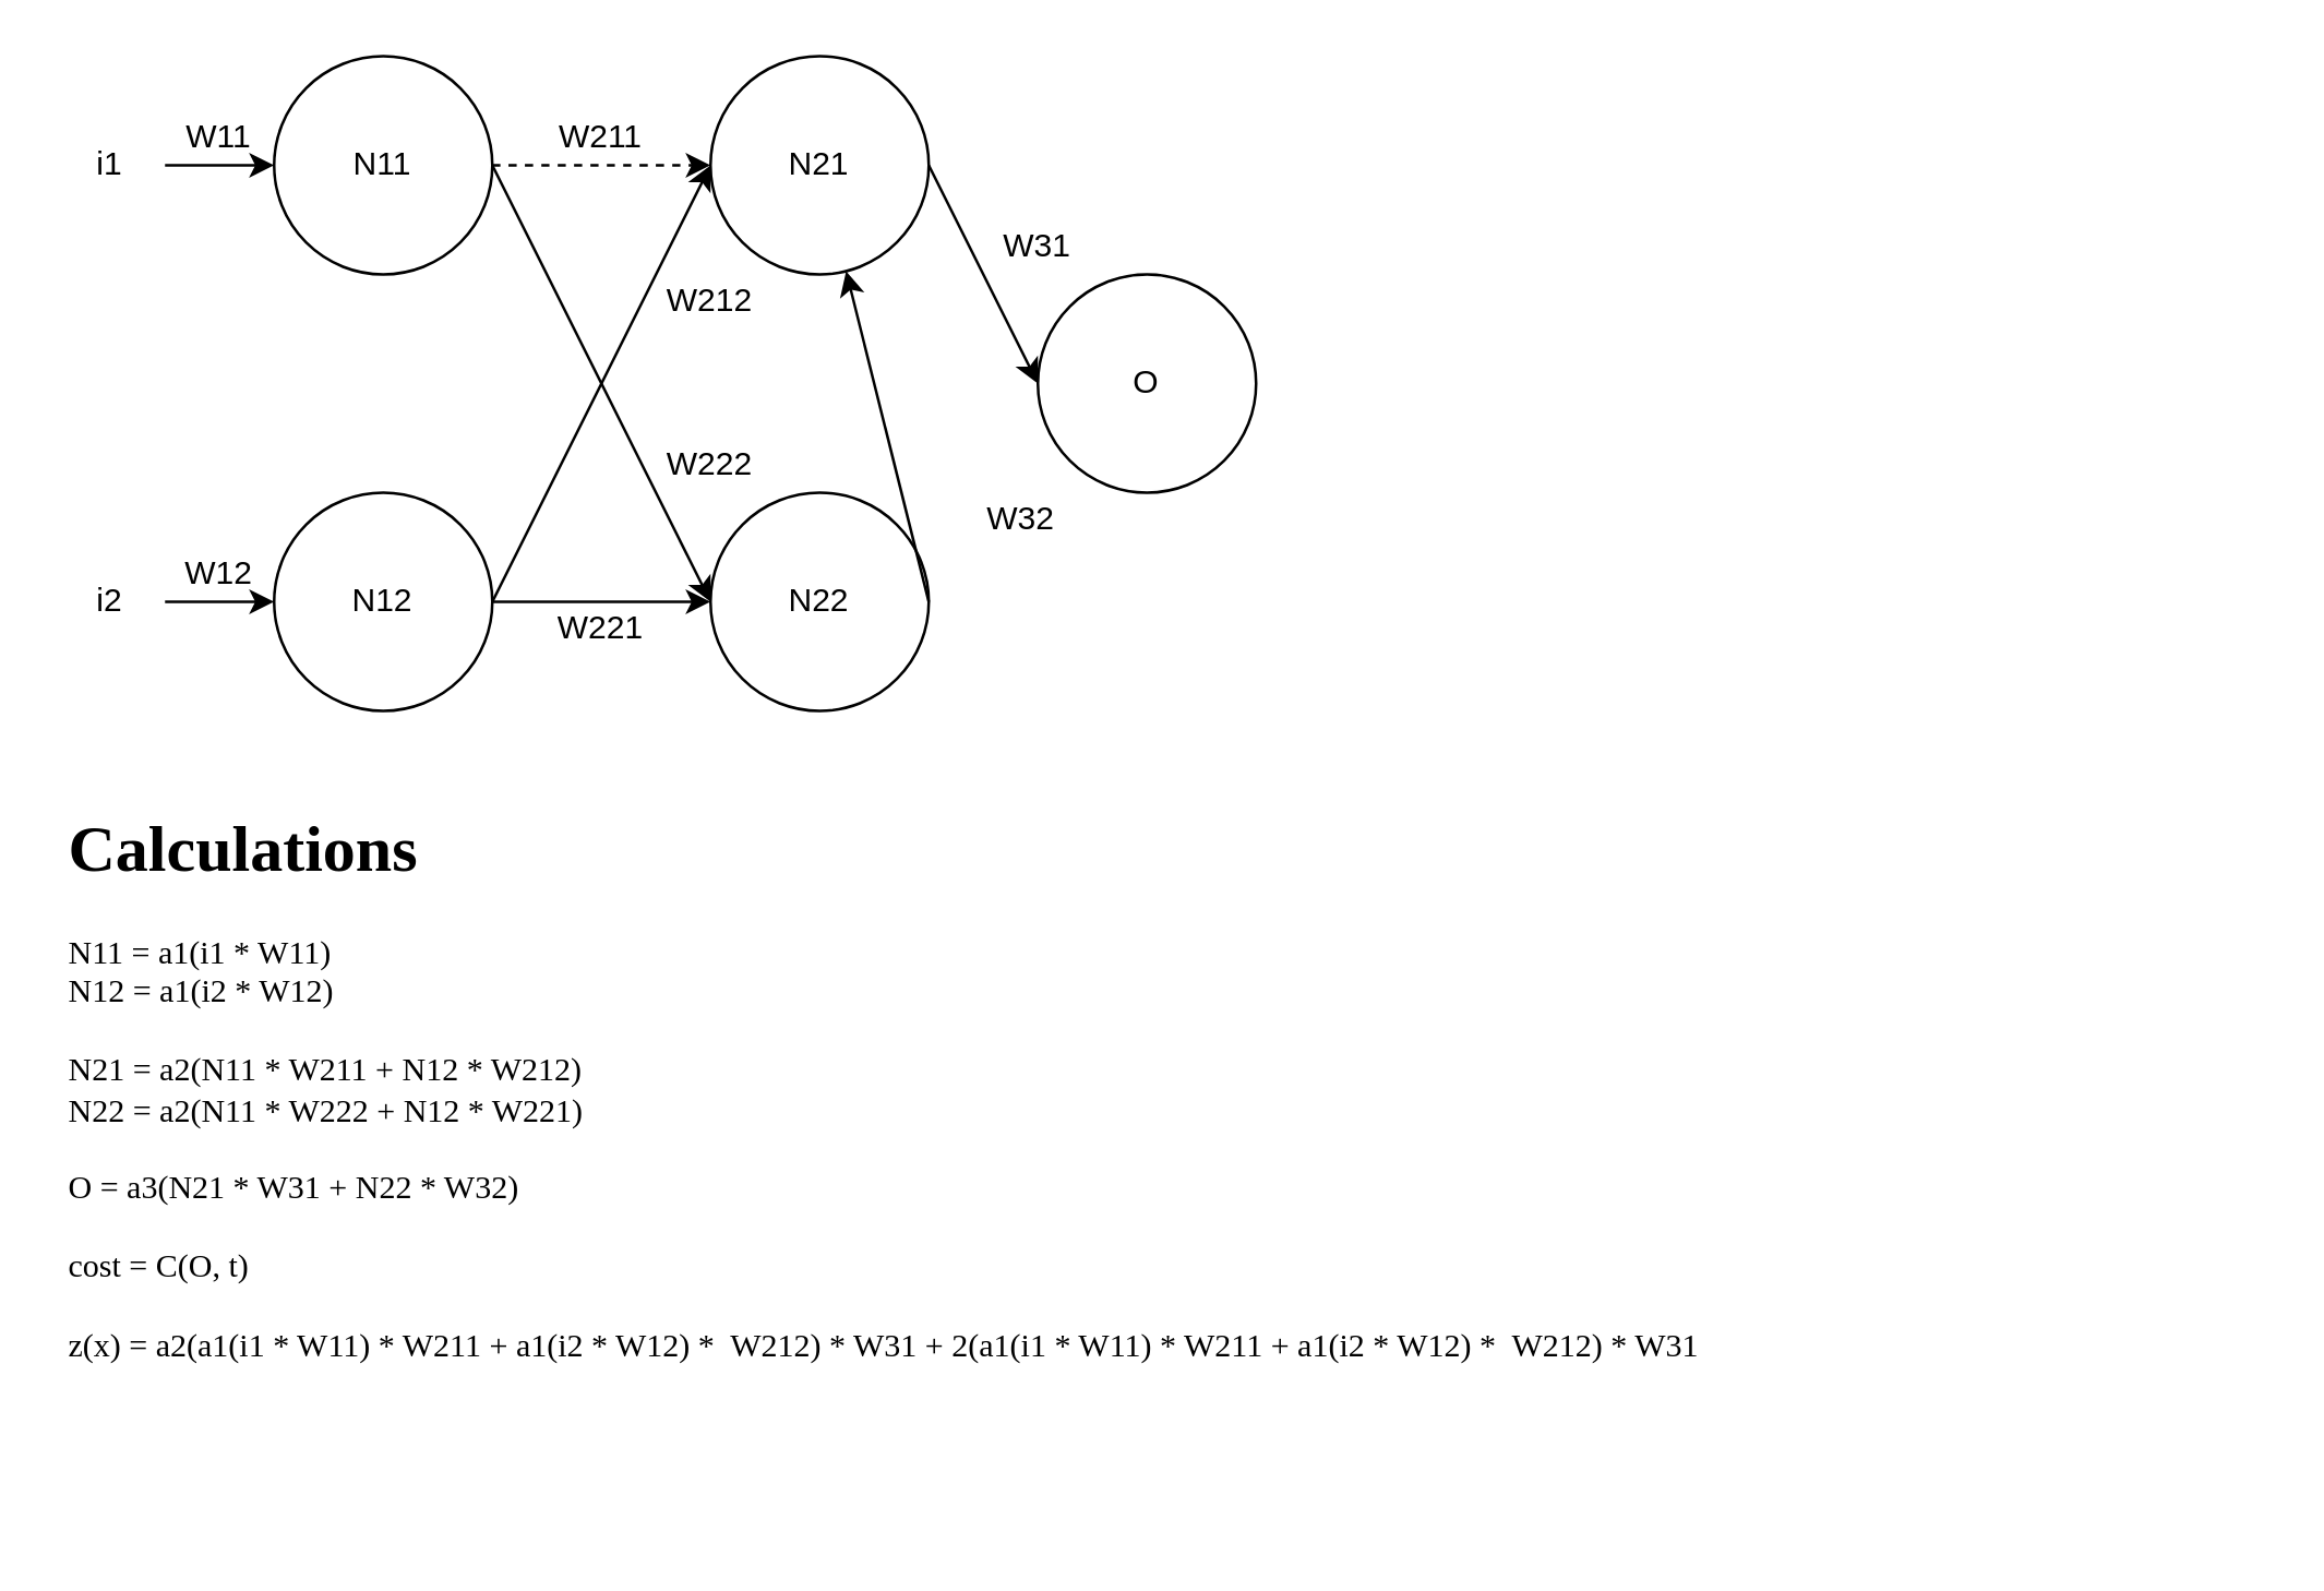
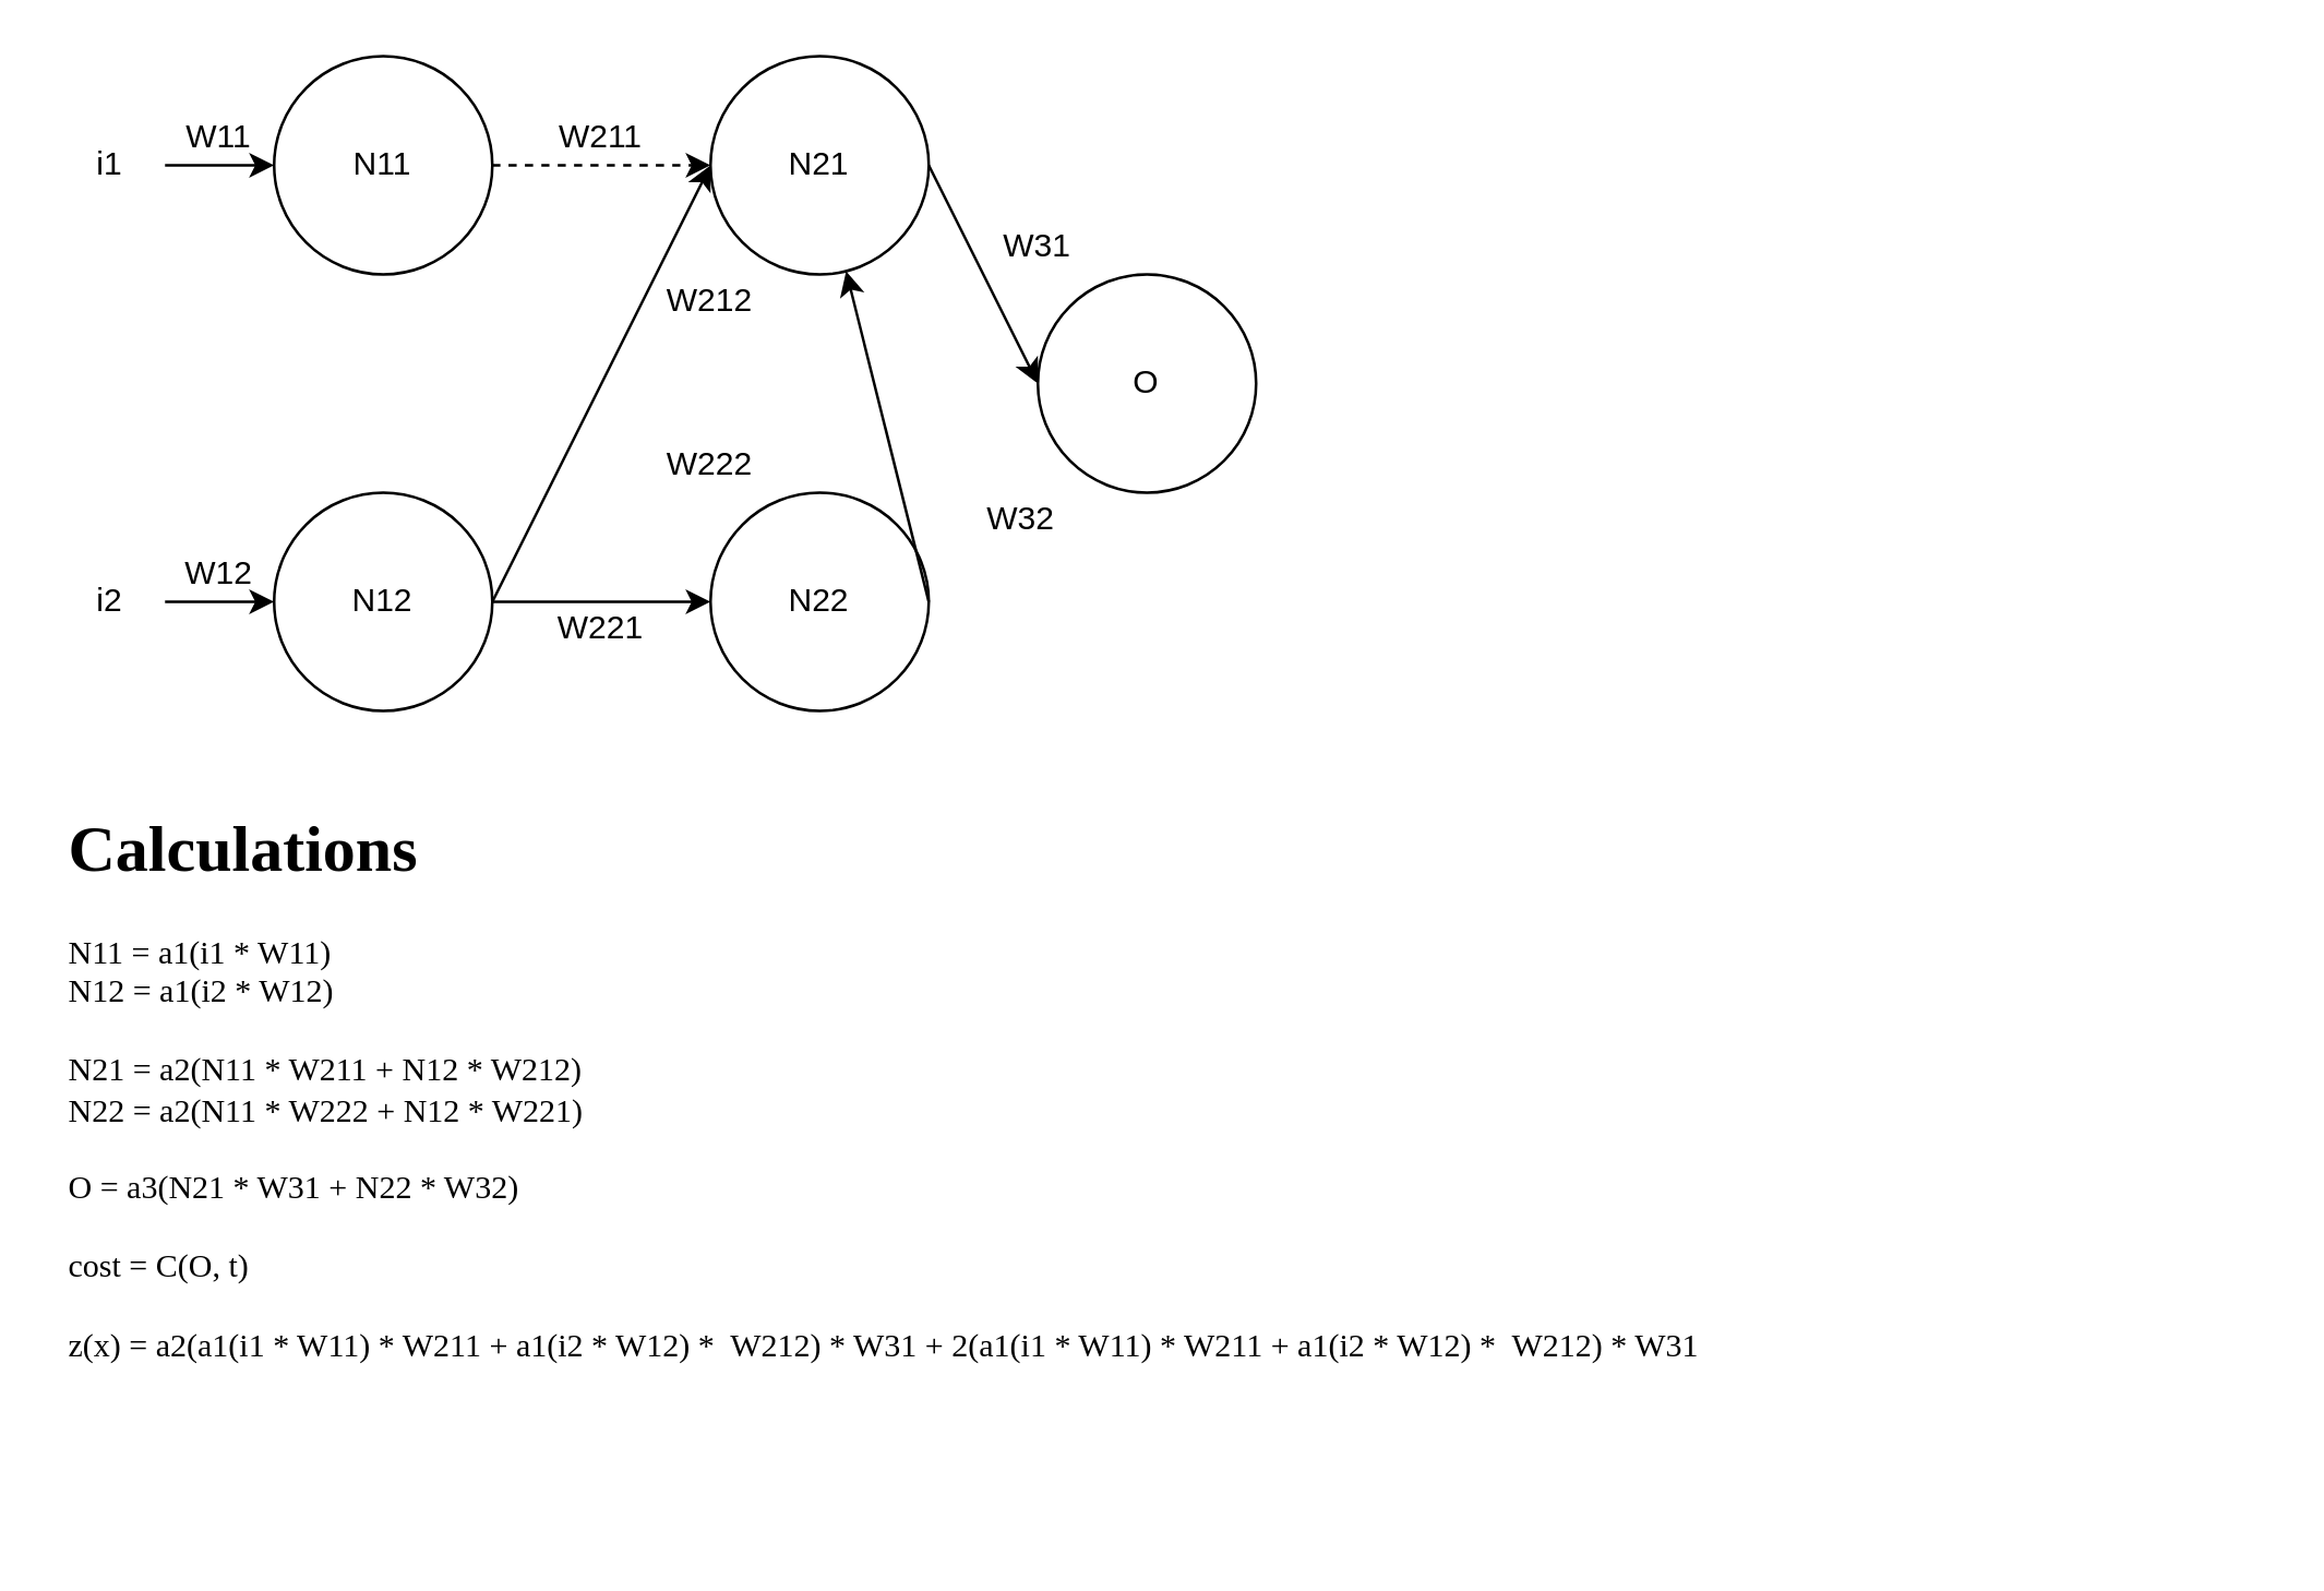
  <mxCell id="0" />
  <mxCell id="1" parent="0" />
  <mxCell id="2" value="&lt;h1&gt;&lt;font face=&quot;IBM Plex Sans Arabic&quot; data-font-src=&quot;https://fonts.googleapis.com/css?family=IBM+Plex+Sans+Arabic&quot;&gt;Calculations&lt;/font&gt;&lt;/h1&gt;&lt;div&gt;&lt;font face=&quot;IBM Plex Sans Arabic&quot; data-font-src=&quot;https://fonts.googleapis.com/css?family=IBM+Plex+Sans+Arabic&quot;&gt;N11 = a1(i1 * W11)&lt;/font&gt;&lt;/div&gt;&lt;div&gt;&lt;font face=&quot;IBM Plex Sans Arabic&quot; data-font-src=&quot;https://fonts.googleapis.com/css?family=IBM+Plex+Sans+Arabic&quot;&gt;N12 = a1(i2 * W12)&lt;/font&gt;&lt;/div&gt;&lt;div&gt;&lt;font face=&quot;IBM Plex Sans Arabic&quot; data-font-src=&quot;https://fonts.googleapis.com/css?family=IBM+Plex+Sans+Arabic&quot;&gt;&lt;br&gt;&lt;/font&gt;&lt;/div&gt;&lt;div&gt;&lt;font face=&quot;IBM Plex Sans Arabic&quot; data-font-src=&quot;https://fonts.googleapis.com/css?family=IBM+Plex+Sans+Arabic&quot;&gt;N21 = a2(N11 * W211 + N12 * W212)&lt;/font&gt;&lt;/div&gt;&lt;div&gt;&lt;font face=&quot;IBM Plex Sans Arabic&quot; data-font-src=&quot;https://fonts.googleapis.com/css?family=IBM+Plex+Sans+Arabic&quot;&gt;N22 = a2(N11 * W222 + N12 * W221)&lt;/font&gt;&lt;/div&gt;&lt;div&gt;&lt;font face=&quot;IBM Plex Sans Arabic&quot; data-font-src=&quot;https://fonts.googleapis.com/css?family=IBM+Plex+Sans+Arabic&quot;&gt;&lt;br&gt;&lt;/font&gt;&lt;/div&gt;&lt;div&gt;&lt;font face=&quot;IBM Plex Sans Arabic&quot; data-font-src=&quot;https://fonts.googleapis.com/css?family=IBM+Plex+Sans+Arabic&quot;&gt;O = a3(N21 * W31 + N22 * W32)&lt;/font&gt;&lt;/div&gt;&lt;div&gt;&lt;font face=&quot;IBM Plex Sans Arabic&quot; data-font-src=&quot;https://fonts.googleapis.com/css?family=IBM+Plex+Sans+Arabic&quot;&gt;&lt;br&gt;&lt;/font&gt;&lt;/div&gt;&lt;div&gt;&lt;font face=&quot;IBM Plex Sans Arabic&quot; data-font-src=&quot;https://fonts.googleapis.com/css?family=IBM+Plex+Sans+Arabic&quot;&gt;cost = C(O, t)&lt;/font&gt;&lt;/div&gt;&lt;div&gt;&lt;font face=&quot;IBM Plex Sans Arabic&quot; data-font-src=&quot;https://fonts.googleapis.com/css?family=IBM+Plex+Sans+Arabic&quot;&gt;&lt;br&gt;&lt;/font&gt;&lt;/div&gt;&lt;div&gt;&lt;font face=&quot;IBM Plex Sans Arabic&quot; data-font-src=&quot;https://fonts.googleapis.com/css?family=IBM+Plex+Sans+Arabic&quot;&gt;z(x) = a2(a1(i1 * W11) * W211 + a1(i2 * W12) *&amp;nbsp; W212) * W31 +&amp;nbsp;2(a1(i1 * W11) * W211 + a1(i2 * W12) *&amp;nbsp; W212) * W31&lt;/font&gt;&lt;/div&gt;" style="text;html=1;strokeColor=none;fillColor=none;spacing=5;spacingTop=-20;whiteSpace=wrap;overflow=hidden;rounded=0;sketch=0;" parent="1" vertex="1"><mxGeometry x="20" y="291" width="810" height="270" as="geometry" /></mxCell>
  <mxCell id="3" value="" style="group" parent="1" vertex="1" connectable="0"><mxGeometry x="20" y="20" width="440" height="240" as="geometry" /></mxCell>
  <mxCell id="4" value="N11" style="ellipse;whiteSpace=wrap;html=1;aspect=fixed;rounded=1;" parent="3" vertex="1"><mxGeometry x="80" width="80" height="80" as="geometry" /></mxCell>
  <mxCell id="5" style="edgeStyle=orthogonalEdgeStyle;rounded=1;orthogonalLoop=1;jettySize=auto;html=1;exitX=1;exitY=0.5;exitDx=0;exitDy=0;curved=1;" parent="3" source="6" edge="1"><mxGeometry relative="1" as="geometry"><mxPoint x="240" y="200" as="targetPoint" /></mxGeometry></mxCell>
  <mxCell id="6" value="N12" style="ellipse;whiteSpace=wrap;html=1;aspect=fixed;rounded=1;" parent="3" vertex="1"><mxGeometry x="80" y="160" width="80" height="80" as="geometry" /></mxCell>
  <mxCell id="7" value="N21" style="ellipse;whiteSpace=wrap;html=1;aspect=fixed;rounded=1;" parent="3" vertex="1"><mxGeometry x="240" width="80" height="80" as="geometry" /></mxCell>
  <mxCell id="8" style="edgeStyle=orthogonalEdgeStyle;orthogonalLoop=1;jettySize=auto;html=1;exitX=1;exitY=0.5;exitDx=0;exitDy=0;curved=1;dashed=1;" parent="3" source="4" target="7" edge="1"><mxGeometry relative="1" as="geometry" /></mxCell>
  <mxCell id="9" style="rounded=1;sketch=0;orthogonalLoop=1;jettySize=auto;html=1;exitX=1;exitY=0.5;exitDx=0;exitDy=0;entryX=0;entryY=0.5;entryDx=0;entryDy=0;" parent="3" source="6" target="7" edge="1"><mxGeometry relative="1" as="geometry" /></mxCell>
  <mxCell id="10" value="N22" style="ellipse;whiteSpace=wrap;html=1;aspect=fixed;rounded=1;" parent="3" vertex="1"><mxGeometry x="240" y="160" width="80" height="80" as="geometry" /></mxCell>
- <mxCell id="11" style="edgeStyle=none;rounded=1;sketch=0;orthogonalLoop=1;jettySize=auto;html=1;exitX=1;exitY=0.5;exitDx=0;exitDy=0;entryX=0;entryY=0.5;entryDx=0;entryDy=0;" parent="3" source="4" target="10" edge="1"><mxGeometry relative="1" as="geometry" /></mxCell>
  <mxCell id="12" value="O" style="ellipse;whiteSpace=wrap;html=1;aspect=fixed;rounded=1;" parent="3" vertex="1"><mxGeometry x="360" y="80" width="80" height="80" as="geometry" /></mxCell>
  <mxCell id="13" style="rounded=1;sketch=0;orthogonalLoop=1;jettySize=auto;html=1;exitX=1;exitY=0.5;exitDx=0;exitDy=0;entryX=0;entryY=0.5;entryDx=0;entryDy=0;" parent="3" source="7" target="12" edge="1"><mxGeometry relative="1" as="geometry" /></mxCell>
  <mxCell id="14" style="rounded=1;sketch=0;orthogonalLoop=1;jettySize=auto;html=1;exitX=1;exitY=0.5;exitDx=0;exitDy=0;" parent="3" source="10" target="7" edge="1"><mxGeometry relative="1" as="geometry"><mxPoint x="360" y="130" as="targetPoint" /></mxGeometry></mxCell>
  <mxCell id="15" value="" style="endArrow=classic;html=1;entryX=0;entryY=0.5;entryDx=0;entryDy=0;" parent="3" target="4" edge="1"><mxGeometry width="50" height="50" relative="1" as="geometry"><mxPoint x="40" y="40" as="sourcePoint" /><mxPoint x="420" y="110" as="targetPoint" /></mxGeometry></mxCell>
  <mxCell id="16" value="" style="endArrow=classic;html=1;entryX=0;entryY=0.5;entryDx=0;entryDy=0;" parent="3" target="6" edge="1"><mxGeometry width="50" height="50" relative="1" as="geometry"><mxPoint x="40" y="200" as="sourcePoint" /><mxPoint x="70" y="210" as="targetPoint" /></mxGeometry></mxCell>
  <mxCell id="17" value="i1" style="text;html=1;strokeColor=none;fillColor=none;align=center;verticalAlign=middle;whiteSpace=wrap;rounded=0;sketch=0;" parent="3" vertex="1"><mxGeometry y="30" width="40" height="20" as="geometry" /></mxCell>
  <mxCell id="18" value="i2" style="text;html=1;strokeColor=none;fillColor=none;align=center;verticalAlign=middle;whiteSpace=wrap;rounded=0;sketch=0;" parent="3" vertex="1"><mxGeometry y="190" width="40" height="20" as="geometry" /></mxCell>
  <mxCell id="19" value="W11" style="text;html=1;strokeColor=none;fillColor=none;align=center;verticalAlign=middle;whiteSpace=wrap;rounded=0;sketch=0;" parent="3" vertex="1"><mxGeometry x="40" y="20" width="40" height="20" as="geometry" /></mxCell>
  <mxCell id="20" value="W12" style="text;html=1;strokeColor=none;fillColor=none;align=center;verticalAlign=middle;whiteSpace=wrap;rounded=0;sketch=0;" parent="3" vertex="1"><mxGeometry x="40" y="180" width="40" height="20" as="geometry" /></mxCell>
  <mxCell id="21" value="W211" style="text;html=1;strokeColor=none;fillColor=none;align=center;verticalAlign=middle;whiteSpace=wrap;rounded=0;sketch=0;" parent="3" vertex="1"><mxGeometry x="180" y="20" width="40" height="20" as="geometry" /></mxCell>
  <mxCell id="22" value="W212" style="text;html=1;strokeColor=none;fillColor=none;align=center;verticalAlign=middle;whiteSpace=wrap;rounded=0;sketch=0;" parent="3" vertex="1"><mxGeometry x="220" y="80" width="40" height="20" as="geometry" /></mxCell>
  <mxCell id="23" value="W221" style="text;html=1;strokeColor=none;fillColor=none;align=center;verticalAlign=middle;whiteSpace=wrap;rounded=0;sketch=0;" parent="3" vertex="1"><mxGeometry x="180" y="200" width="40" height="20" as="geometry" /></mxCell>
  <mxCell id="24" value="W222" style="text;html=1;strokeColor=none;fillColor=none;align=center;verticalAlign=middle;whiteSpace=wrap;rounded=0;sketch=0;" parent="3" vertex="1"><mxGeometry x="220" y="140" width="40" height="20" as="geometry" /></mxCell>
  <mxCell id="25" value="W31" style="text;html=1;strokeColor=none;fillColor=none;align=center;verticalAlign=middle;whiteSpace=wrap;rounded=0;sketch=0;" parent="3" vertex="1"><mxGeometry x="340" y="60" width="40" height="20" as="geometry" /></mxCell>
  <mxCell id="26" value="W32" style="text;html=1;strokeColor=none;fillColor=none;align=center;verticalAlign=middle;whiteSpace=wrap;rounded=0;sketch=0;" parent="3" vertex="1"><mxGeometry x="334" y="160" width="40" height="20" as="geometry" /></mxCell>
